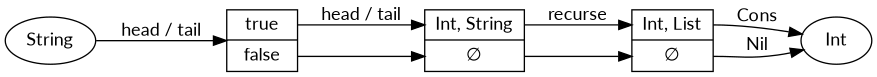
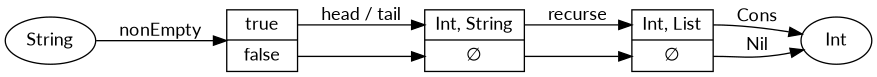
  digraph {
    fontname=Lato
    rankdir=LR
    node [fontname=Lato shape=record]
    edge [fontname=Lato tailport=cons]
    n1 [label="<true> true|<false> false"]
    n2 [label="<cons> Int, String| <nil> ∅"]
    String [shape=""]
    n4 [label="<cons> Int, List| <nil> ∅"]
    n5 [label=Int shape=""]
    n1 -> n2 [headport=cons label="head / tail" tailport=true]
    n1 -> n2 [headport=nil tailport=false]
    n2 -> n4 [headport=cons label=recurse]
    n2 -> n4 [headport=nil tailport=nil]
-   String -> n1 [label="head / tail"]
+   String -> n1 [label=nonEmpty]
    n4 -> n5 [label=Cons]
    n4 -> n5 [label=Nil tailport=nil]
  }
